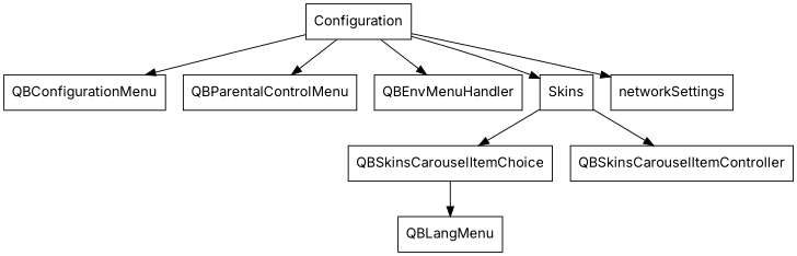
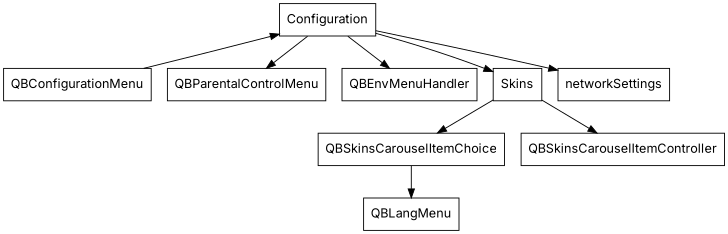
  digraph {
    fontname=Inter
    node [fontname=Inter shape=box]
    edge [fontname=Inter]
    Configuration [root=true]
    QBConfigurationMenu
    QBParentalControlMenu
    QBEnvMenuHandler
    Skins
    networkSettings
    QBSkinsCarouselItemChoice
    QBSkinsCarouselItemController
    QBLangMenu
-   Configuration -> QBConfigurationMenu
+   QBConfigurationMenu -> Configuration
    Configuration -> QBParentalControlMenu
    Configuration -> QBEnvMenuHandler
    Configuration -> Skins
    Configuration -> networkSettings
    Skins -> QBSkinsCarouselItemChoice
    Skins -> QBSkinsCarouselItemController
    QBSkinsCarouselItemChoice -> QBLangMenu
  }
